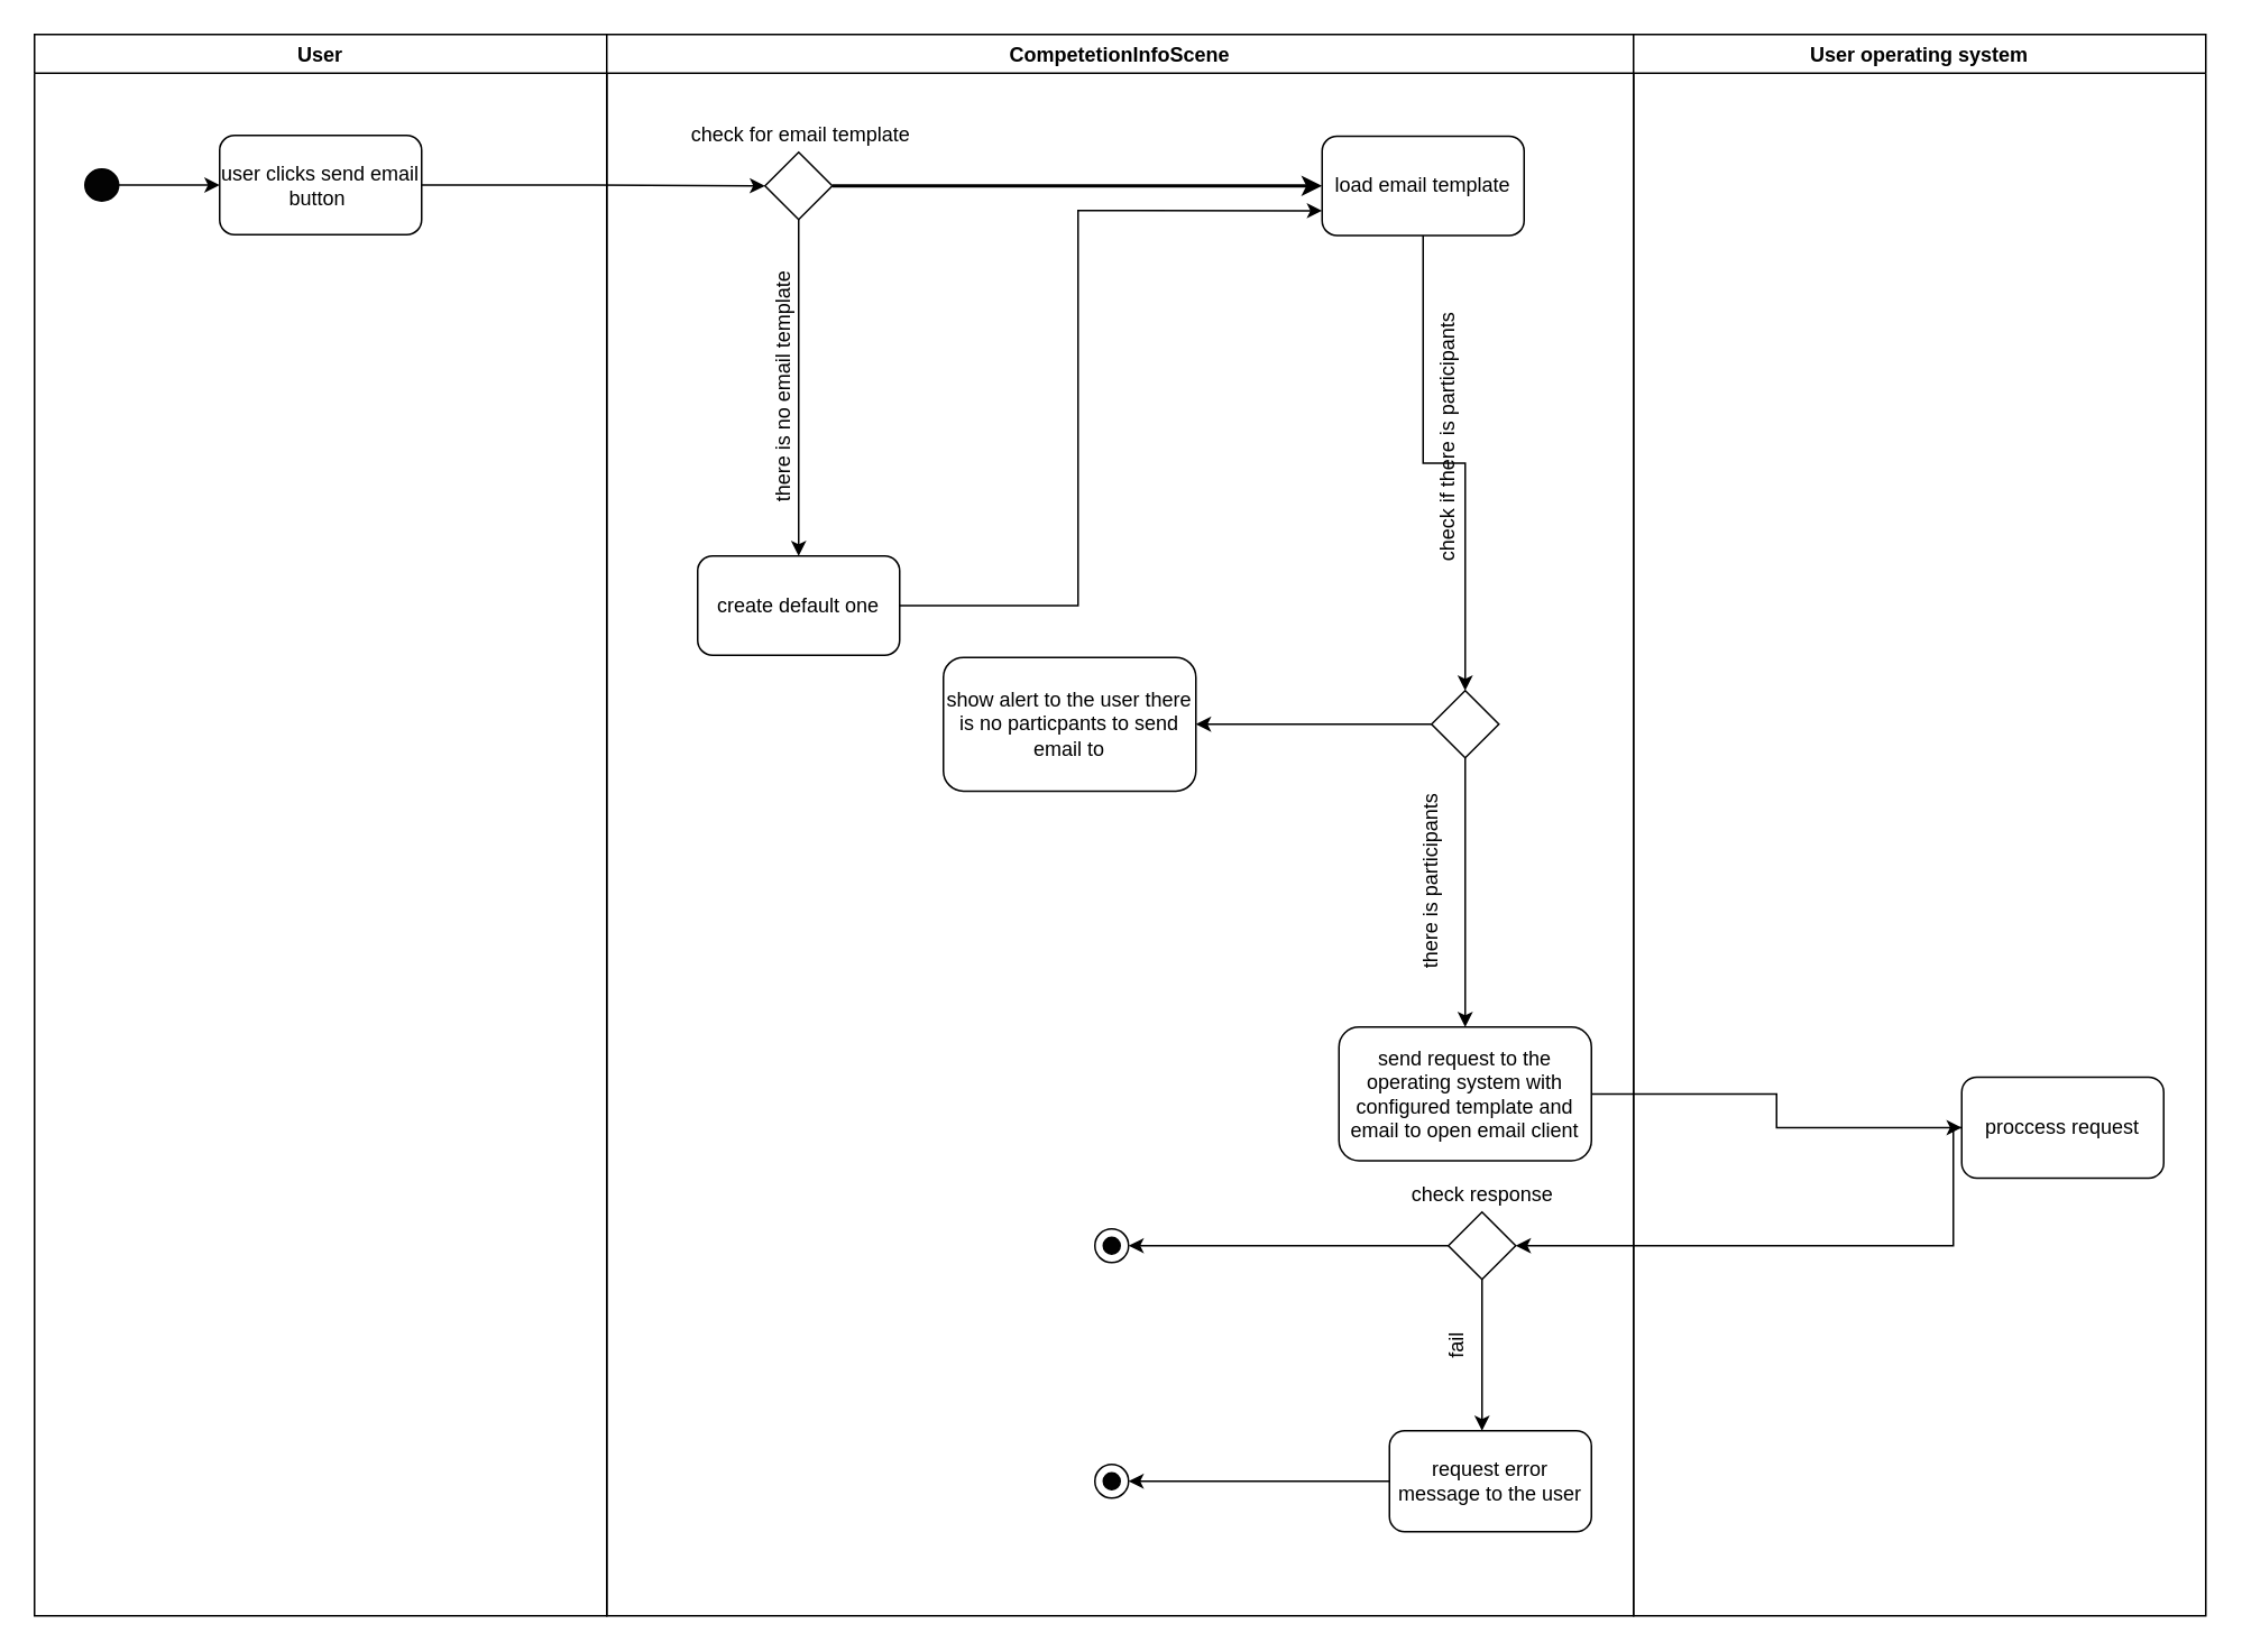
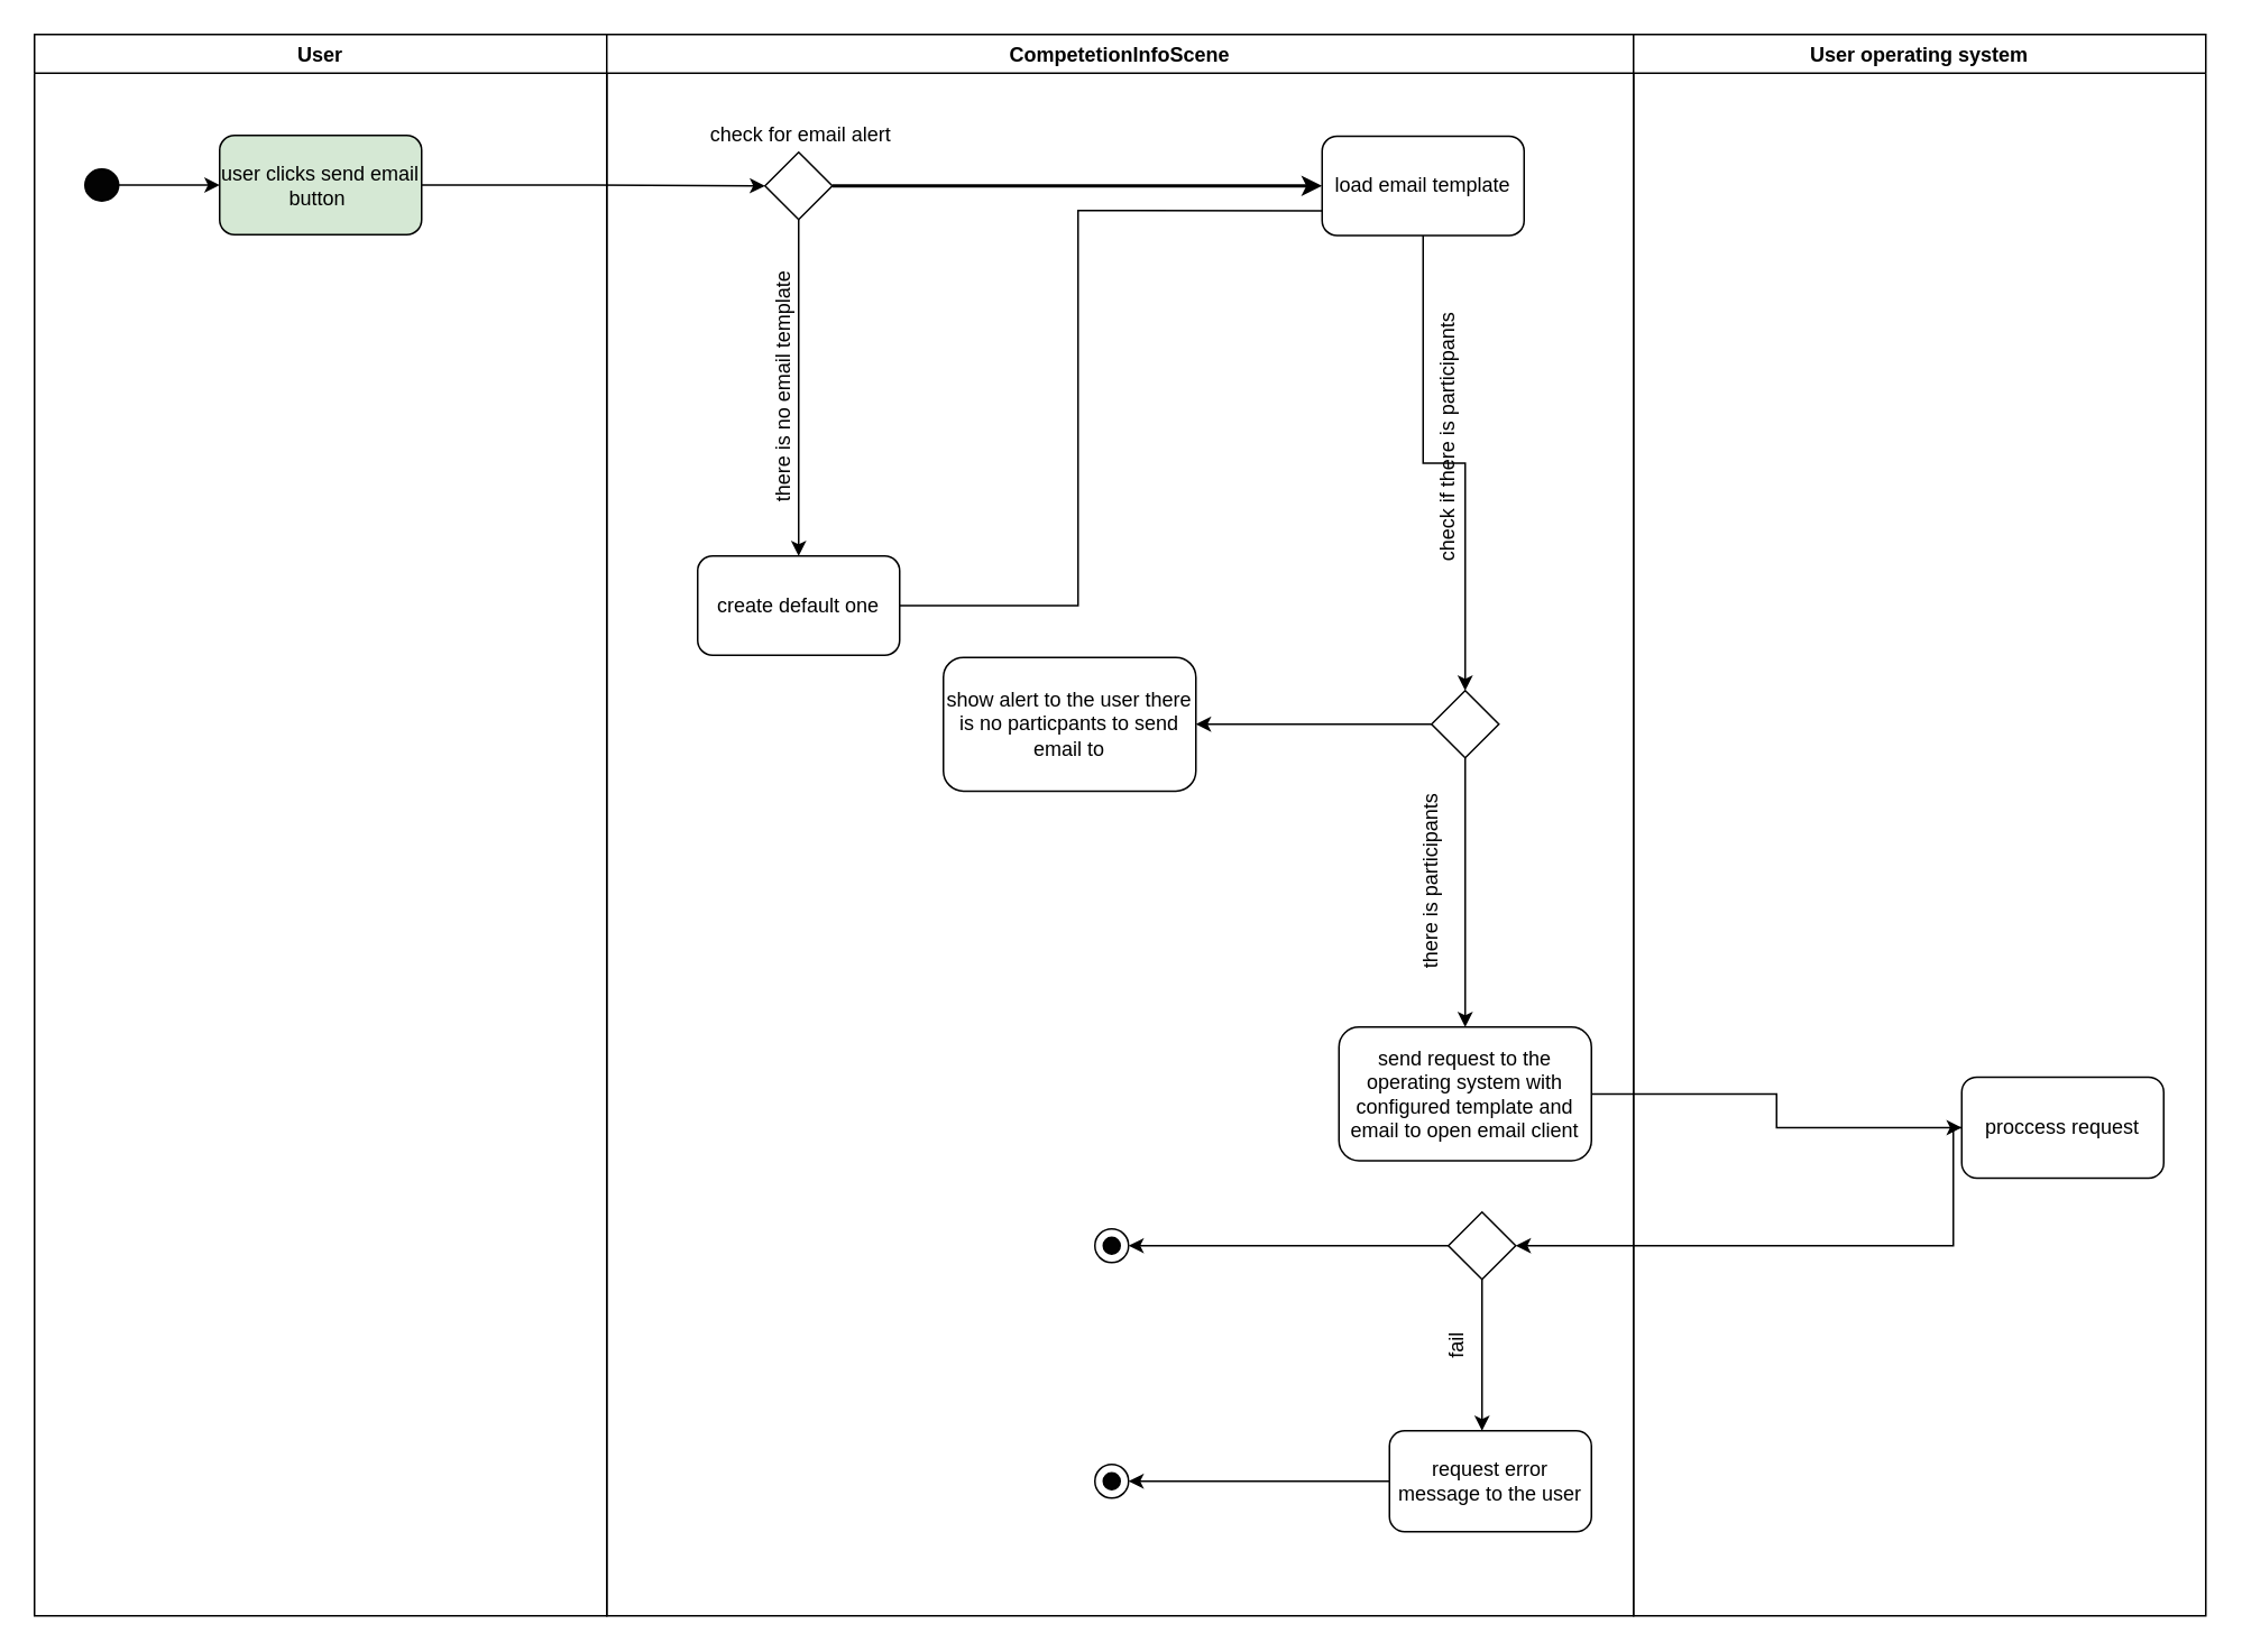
  <mxCell id="0" />
  <mxCell id="1" parent="0" />
  <mxCell id="2" value="User" style="swimlane;fontSize=12;fontColor=default;fillColor=#FFFFFF;" vertex="1" parent="1"><mxGeometry x="20" y="20" width="340" height="940" as="geometry" /></mxCell>
- <mxCell id="3" value="user clicks send email button&amp;nbsp;" style="rounded=1;whiteSpace=wrap;html=1;fontSize=12;" vertex="1" parent="2"><mxGeometry x="110" y="60" width="120" height="59" as="geometry" /></mxCell>
+ <mxCell id="3" value="user clicks send email button&amp;nbsp;" style="rounded=1;whiteSpace=wrap;html=1;fontSize=12;fillColor=#d5e8d4;" vertex="1" parent="2"><mxGeometry x="110" y="60" width="120" height="59" as="geometry" /></mxCell>
  <mxCell id="4" style="edgeStyle=orthogonalEdgeStyle;rounded=0;orthogonalLoop=1;jettySize=auto;html=1;entryX=0;entryY=0.5;entryDx=0;entryDy=0;" edge="1" parent="2" source="5" target="3"><mxGeometry relative="1" as="geometry" /></mxCell>
  <mxCell id="5" value="" style="ellipse;whiteSpace=wrap;html=1;aspect=fixed;fillColor=#030303;" vertex="1" parent="2"><mxGeometry x="30" y="80" width="20" height="19" as="geometry" /></mxCell>
  <mxCell id="6" value="CompetetionInfoScene" style="swimlane;fontSize=12;fontColor=default;fillColor=#FFFFFF;" vertex="1" parent="1"><mxGeometry x="360" y="20" width="610" height="940" as="geometry" /></mxCell>
  <mxCell id="7" style="edgeStyle=orthogonalEdgeStyle;rounded=0;orthogonalLoop=1;jettySize=auto;html=1;strokeWidth=2;entryX=0;entryY=0.5;entryDx=0;entryDy=0;" edge="1" parent="6" source="9" target="12"><mxGeometry relative="1" as="geometry"><mxPoint x="300" y="90" as="targetPoint" /><Array as="points" /></mxGeometry></mxCell>
  <mxCell id="8" style="edgeStyle=orthogonalEdgeStyle;rounded=0;orthogonalLoop=1;jettySize=auto;html=1;" edge="1" parent="6" source="9" target="14"><mxGeometry relative="1" as="geometry" /></mxCell>
  <mxCell id="9" value="" style="rhombus;whiteSpace=wrap;html=1;fontSize=12;fontColor=default;fillColor=#FFFFFF;" vertex="1" parent="6"><mxGeometry x="94" y="70" width="40" height="40" as="geometry" /></mxCell>
- <mxCell id="10" value="check for email template" style="text;html=1;align=center;verticalAlign=middle;resizable=0;points=[];autosize=1;strokeColor=none;fillColor=none;" vertex="1" parent="6"><mxGeometry x="40" y="50" width="150" height="20" as="geometry" /></mxCell>
+ <mxCell id="10" value="check for email alert" style="text;html=1;align=center;verticalAlign=middle;resizable=0;points=[];autosize=1;strokeColor=none;fillColor=none;" vertex="1" parent="6"><mxGeometry x="40" y="50" width="150" height="20" as="geometry" /></mxCell>
  <mxCell id="11" style="edgeStyle=orthogonalEdgeStyle;rounded=0;orthogonalLoop=1;jettySize=auto;html=1;entryX=0.5;entryY=0;entryDx=0;entryDy=0;" edge="1" parent="6" source="12" target="18"><mxGeometry relative="1" as="geometry" /></mxCell>
  <mxCell id="12" value="load email template" style="rounded=1;whiteSpace=wrap;html=1;fontSize=12;" vertex="1" parent="6"><mxGeometry x="425" y="60.5" width="120" height="59" as="geometry" /></mxCell>
- <mxCell id="13" style="edgeStyle=orthogonalEdgeStyle;rounded=0;orthogonalLoop=1;jettySize=auto;html=1;entryX=0;entryY=0.75;entryDx=0;entryDy=0;" edge="1" parent="6" source="14" target="12"><mxGeometry relative="1" as="geometry"><Array as="points"><mxPoint x="280" y="340" /><mxPoint x="280" y="105" /></Array></mxGeometry></mxCell>
+ <mxCell id="13" style="edgeStyle=orthogonalEdgeStyle;rounded=0;orthogonalLoop=1;jettySize=auto;html=1;entryX=0;entryY=0.75;entryDx=0;entryDy=0;endArrow=none;" edge="1" parent="6" source="14" target="12"><mxGeometry relative="1" as="geometry"><Array as="points"><mxPoint x="280" y="340" /><mxPoint x="280" y="105" /></Array></mxGeometry></mxCell>
  <mxCell id="14" value="create default one" style="rounded=1;whiteSpace=wrap;html=1;fontSize=12;" vertex="1" parent="6"><mxGeometry x="54" y="310" width="120" height="59" as="geometry" /></mxCell>
  <mxCell id="15" value="there is no email template" style="text;html=1;align=center;verticalAlign=middle;resizable=0;points=[];autosize=1;strokeColor=none;fillColor=none;rotation=-90;" vertex="1" parent="6"><mxGeometry x="30" y="200" width="150" height="20" as="geometry" /></mxCell>
  <mxCell id="16" style="edgeStyle=orthogonalEdgeStyle;rounded=0;orthogonalLoop=1;jettySize=auto;html=1;entryX=1;entryY=0.5;entryDx=0;entryDy=0;" edge="1" parent="6" source="18" target="20"><mxGeometry relative="1" as="geometry" /></mxCell>
  <mxCell id="17" style="edgeStyle=orthogonalEdgeStyle;rounded=0;orthogonalLoop=1;jettySize=auto;html=1;entryX=0.5;entryY=0;entryDx=0;entryDy=0;" edge="1" parent="6" source="18" target="21"><mxGeometry relative="1" as="geometry" /></mxCell>
  <mxCell id="18" value="" style="rhombus;whiteSpace=wrap;html=1;fontSize=12;fontColor=default;fillColor=#FFFFFF;" vertex="1" parent="6"><mxGeometry x="490" y="390" width="40" height="40" as="geometry" /></mxCell>
  <mxCell id="19" value="check if there is participants" style="text;html=1;align=center;verticalAlign=middle;resizable=0;points=[];autosize=1;strokeColor=none;fillColor=none;rotation=-90;" vertex="1" parent="6"><mxGeometry x="420" y="230" width="160" height="20" as="geometry" /></mxCell>
  <mxCell id="20" value="show alert to the user there is no particpants to send email to" style="rounded=1;whiteSpace=wrap;html=1;fontSize=12;" vertex="1" parent="6"><mxGeometry x="200" y="370.25" width="150" height="79.5" as="geometry" /></mxCell>
  <mxCell id="21" value="send request to the operating system with configured template and email to open email client" style="rounded=1;whiteSpace=wrap;html=1;fontSize=12;" vertex="1" parent="6"><mxGeometry x="435" y="590" width="150" height="79.5" as="geometry" /></mxCell>
  <mxCell id="22" value="there is participants" style="text;html=1;align=center;verticalAlign=middle;resizable=0;points=[];autosize=1;strokeColor=none;fillColor=none;rotation=-90;" vertex="1" parent="6"><mxGeometry x="430" y="494" width="120" height="20" as="geometry" /></mxCell>
  <mxCell id="23" value="" style="rhombus;whiteSpace=wrap;html=1;fontSize=12;fontColor=default;fillColor=#FFFFFF;" vertex="1" parent="6"><mxGeometry x="500" y="700" width="40" height="40" as="geometry" /></mxCell>
- <mxCell id="24" value="check response" style="text;html=1;align=center;verticalAlign=middle;resizable=0;points=[];autosize=1;strokeColor=none;fillColor=none;" vertex="1" parent="6"><mxGeometry x="470" y="680" width="100" height="20" as="geometry" /></mxCell>
  <mxCell id="25" value="" style="ellipse;whiteSpace=wrap;html=1;aspect=fixed;fontSize=12;fontColor=default;fillColor=#FFFFFF;" vertex="1" parent="6"><mxGeometry x="290" y="710" width="20" height="20" as="geometry" /></mxCell>
  <mxCell id="26" value="" style="ellipse;whiteSpace=wrap;html=1;aspect=fixed;fontSize=12;fontColor=default;fillColor=#030303;" vertex="1" parent="6"><mxGeometry x="295" y="715" width="10" height="10" as="geometry" /></mxCell>
  <mxCell id="27" style="edgeStyle=orthogonalEdgeStyle;rounded=0;orthogonalLoop=1;jettySize=auto;html=1;exitX=0.5;exitY=1;exitDx=0;exitDy=0;" edge="1" parent="6" source="23"><mxGeometry relative="1" as="geometry"><mxPoint x="520" y="830" as="targetPoint" /><mxPoint x="550" y="800.0" as="sourcePoint" /></mxGeometry></mxCell>
  <mxCell id="28" style="edgeStyle=orthogonalEdgeStyle;rounded=0;orthogonalLoop=1;jettySize=auto;html=1;entryX=1;entryY=0.5;entryDx=0;entryDy=0;" edge="1" parent="6" source="29" target="30"><mxGeometry relative="1" as="geometry" /></mxCell>
  <mxCell id="29" value="request error message to the user" style="whiteSpace=wrap;html=1;rounded=1;" vertex="1" parent="6"><mxGeometry x="465" y="830" width="120" height="60" as="geometry" /></mxCell>
  <mxCell id="30" value="" style="ellipse;whiteSpace=wrap;html=1;aspect=fixed;fontSize=12;fontColor=default;fillColor=#FFFFFF;" vertex="1" parent="6"><mxGeometry x="290" y="850" width="20" height="20" as="geometry" /></mxCell>
  <mxCell id="31" value="" style="ellipse;whiteSpace=wrap;html=1;aspect=fixed;fontSize=12;fontColor=default;fillColor=#030303;" vertex="1" parent="6"><mxGeometry x="295" y="855" width="10" height="10" as="geometry" /></mxCell>
  <mxCell id="32" value="fail" style="text;html=1;align=center;verticalAlign=middle;resizable=0;points=[];autosize=1;strokeColor=none;fillColor=none;rotation=-90;" vertex="1" parent="6"><mxGeometry x="490" y="770" width="30" height="20" as="geometry" /></mxCell>
  <mxCell id="33" style="edgeStyle=orthogonalEdgeStyle;rounded=0;orthogonalLoop=1;jettySize=auto;html=1;entryX=0;entryY=0.5;entryDx=0;entryDy=0;" edge="1" parent="1" source="3" target="9"><mxGeometry relative="1" as="geometry" /></mxCell>
  <mxCell id="34" value="User operating system" style="swimlane;fontSize=12;fontColor=default;fillColor=#FFFFFF;" vertex="1" parent="1"><mxGeometry x="970" y="20" width="340" height="940" as="geometry" /></mxCell>
  <mxCell id="35" value="proccess request" style="whiteSpace=wrap;html=1;rounded=1;" vertex="1" parent="34"><mxGeometry x="195" y="619.75" width="120" height="60" as="geometry" /></mxCell>
  <mxCell id="36" value="" style="edgeStyle=orthogonalEdgeStyle;rounded=0;orthogonalLoop=1;jettySize=auto;html=1;" edge="1" parent="1" source="21" target="35"><mxGeometry relative="1" as="geometry" /></mxCell>
  <mxCell id="37" style="edgeStyle=orthogonalEdgeStyle;rounded=0;orthogonalLoop=1;jettySize=auto;html=1;entryX=1;entryY=0.5;entryDx=0;entryDy=0;" edge="1" parent="1" source="35" target="23"><mxGeometry relative="1" as="geometry"><Array as="points"><mxPoint x="1160" y="740" /></Array></mxGeometry></mxCell>
  <mxCell id="38" style="edgeStyle=orthogonalEdgeStyle;rounded=0;orthogonalLoop=1;jettySize=auto;html=1;" edge="1" parent="1" source="23"><mxGeometry relative="1" as="geometry"><mxPoint x="670" y="740" as="targetPoint" /></mxGeometry></mxCell>
